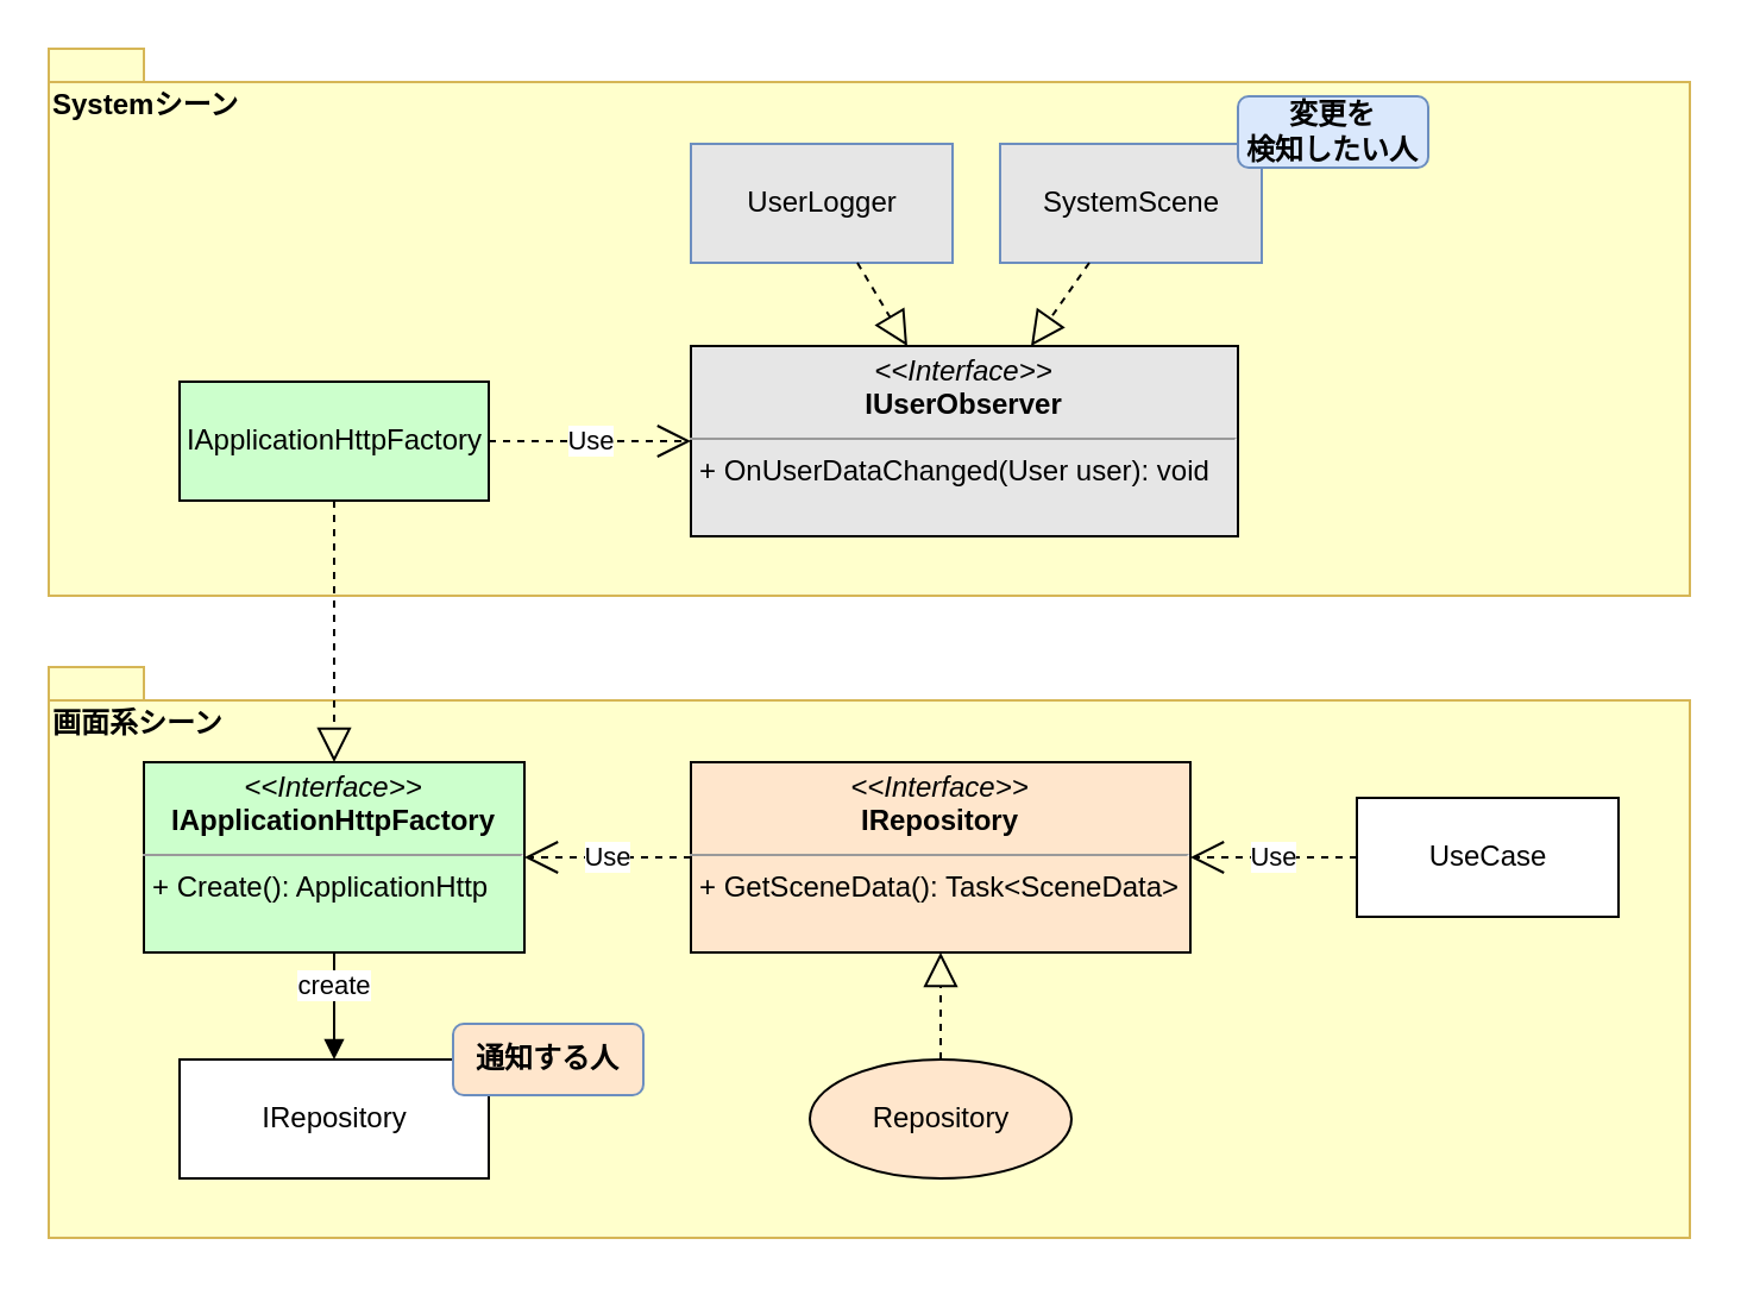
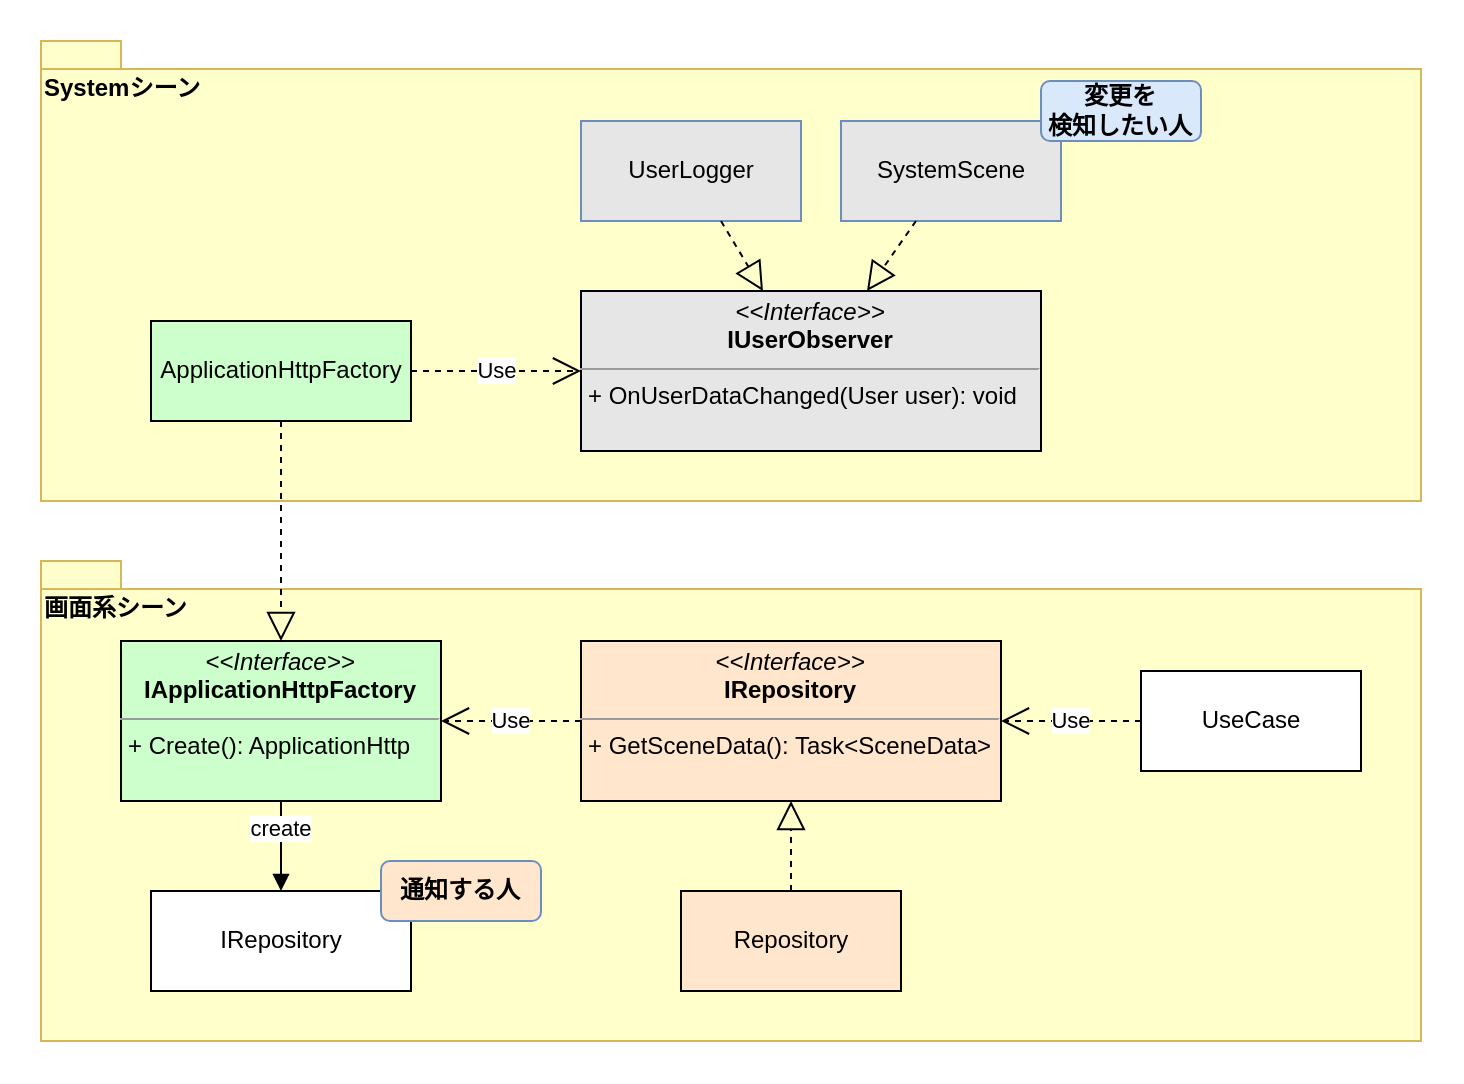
  <mxCell id="0" />
  <mxCell id="1" parent="0" />
  <mxCell id="2" value="画面系シーン" style="shape=folder;fontStyle=1;spacingTop=10;tabWidth=40;tabHeight=14;tabPosition=left;html=1;align=left;verticalAlign=top;fillColor=#FFFFCC;strokeColor=#d6b656;" parent="1" vertex="1"><mxGeometry x="20" y="280" width="690" height="240" as="geometry" /></mxCell>
  <mxCell id="3" value="Systemシーン" style="shape=folder;fontStyle=1;spacingTop=10;tabWidth=40;tabHeight=14;tabPosition=left;html=1;align=left;verticalAlign=top;fillColor=#FFFFCC;strokeColor=#d6b656;" parent="1" vertex="1"><mxGeometry x="20" y="20" width="690" height="230" as="geometry" /></mxCell>
  <mxCell id="4" value="&lt;p style=&quot;margin: 0px ; margin-top: 4px ; text-align: center&quot;&gt;&lt;i&gt;&amp;lt;&amp;lt;Interface&amp;gt;&amp;gt;&lt;/i&gt;&lt;br&gt;&lt;b&gt;IUserObserver&lt;/b&gt;&lt;/p&gt;&lt;hr size=&quot;1&quot;&gt;&lt;p style=&quot;margin: 0px ; margin-left: 4px&quot;&gt;&lt;/p&gt;&lt;p style=&quot;margin: 0px ; margin-left: 4px&quot;&gt;+ OnUserDataChanged(User user): void&lt;br&gt;&lt;/p&gt;" style="verticalAlign=top;align=left;overflow=fill;fontSize=12;fontFamily=Helvetica;html=1;fillColor=#E6E6E6;" parent="1" vertex="1"><mxGeometry x="290" y="145" width="230" height="80" as="geometry" /></mxCell>
  <mxCell id="5" value="&lt;p style=&quot;margin: 0px ; margin-top: 4px ; text-align: center&quot;&gt;&lt;i&gt;&amp;lt;&amp;lt;Interface&amp;gt;&amp;gt;&lt;/i&gt;&lt;br&gt;&lt;b&gt;IRepository&lt;/b&gt;&lt;/p&gt;&lt;hr size=&quot;1&quot;&gt;&lt;p style=&quot;margin: 0px ; margin-left: 4px&quot;&gt;&lt;/p&gt;&lt;p style=&quot;margin: 0px ; margin-left: 4px&quot;&gt;+ GetSceneData(): Task&amp;lt;SceneData&amp;gt;&lt;br&gt;&lt;/p&gt;" style="verticalAlign=top;align=left;overflow=fill;fontSize=12;fontFamily=Helvetica;html=1;fillColor=#FFE6CC;" parent="1" vertex="1"><mxGeometry x="290" y="320" width="210" height="80" as="geometry" /></mxCell>
  <mxCell id="6" value="&lt;p style=&quot;margin: 0px ; margin-top: 4px ; text-align: center&quot;&gt;&lt;i&gt;&amp;lt;&amp;lt;Interface&amp;gt;&amp;gt;&lt;/i&gt;&lt;br&gt;&lt;b&gt;IApplicationHttpFactory&lt;/b&gt;&lt;/p&gt;&lt;hr size=&quot;1&quot;&gt;&lt;p style=&quot;margin: 0px ; margin-left: 4px&quot;&gt;&lt;/p&gt;&lt;p style=&quot;margin: 0px ; margin-left: 4px&quot;&gt;+ Create(): ApplicationHttp&lt;br&gt;&lt;/p&gt;" style="verticalAlign=top;align=left;overflow=fill;fontSize=12;fontFamily=Helvetica;html=1;fillColor=#CCFFCC;" parent="1" vertex="1"><mxGeometry x="60" y="320" width="160" height="80" as="geometry" /></mxCell>
- <mxCell id="7" value="Repository" style="ellipse;html=1;fillColor=#FFE6CC;" parent="1" vertex="1"><mxGeometry x="340" y="445" width="110" height="50" as="geometry" /></mxCell>
+ <mxCell id="7" value="Repository" style="html=1;fillColor=#FFE6CC;" parent="1" vertex="1"><mxGeometry x="340" y="445" width="110" height="50" as="geometry" /></mxCell>
  <mxCell id="8" value="" style="endArrow=block;dashed=1;endFill=0;endSize=12;html=1;" parent="1" source="7" target="5" edge="1"><mxGeometry width="160" relative="1" as="geometry"><mxPoint x="60" y="500" as="sourcePoint" /><mxPoint x="220" y="500" as="targetPoint" /></mxGeometry></mxCell>
- <mxCell id="9" value="IApplicationHttpFactory" style="html=1;fillColor=#CCFFCC;" parent="1" vertex="1"><mxGeometry x="75" y="160" width="130" height="50" as="geometry" /></mxCell>
+ <mxCell id="9" value="ApplicationHttpFactory" style="html=1;fillColor=#CCFFCC;" parent="1" vertex="1"><mxGeometry x="75" y="160" width="130" height="50" as="geometry" /></mxCell>
  <mxCell id="10" value="" style="endArrow=block;dashed=1;endFill=0;endSize=12;html=1;" parent="1" source="9" target="6" edge="1"><mxGeometry width="160" relative="1" as="geometry"><mxPoint x="-30" y="400" as="sourcePoint" /><mxPoint x="130" y="400" as="targetPoint" /></mxGeometry></mxCell>
  <mxCell id="11" value="UseCase" style="html=1;" parent="1" vertex="1"><mxGeometry x="570" y="335" width="110" height="50" as="geometry" /></mxCell>
  <mxCell id="12" value="SystemScene" style="html=1;fillColor=#E6E6E6;strokeColor=#6c8ebf;" parent="1" vertex="1"><mxGeometry x="420" y="60" width="110" height="50" as="geometry" /></mxCell>
  <mxCell id="13" value="" style="endArrow=block;dashed=1;endFill=0;endSize=12;html=1;" parent="1" source="12" target="4" edge="1"><mxGeometry width="160" relative="1" as="geometry"><mxPoint x="70" y="400" as="sourcePoint" /><mxPoint x="230" y="400" as="targetPoint" /></mxGeometry></mxCell>
  <mxCell id="14" value="Use" style="endArrow=open;endSize=12;dashed=1;html=1;" parent="1" source="11" target="5" edge="1"><mxGeometry width="160" relative="1" as="geometry"><mxPoint x="840" y="160" as="sourcePoint" /><mxPoint x="1000" y="160" as="targetPoint" /></mxGeometry></mxCell>
  <mxCell id="15" value="Use" style="endArrow=open;endSize=12;dashed=1;html=1;" parent="1" source="5" target="6" edge="1"><mxGeometry width="160" relative="1" as="geometry"><mxPoint x="130" y="400" as="sourcePoint" /><mxPoint x="131" y="100" as="targetPoint" /></mxGeometry></mxCell>
  <mxCell id="16" value="Use" style="endArrow=open;endSize=12;dashed=1;html=1;" parent="1" source="9" target="4" edge="1"><mxGeometry width="160" relative="1" as="geometry"><mxPoint x="850" y="380" as="sourcePoint" /><mxPoint x="940" y="420" as="targetPoint" /></mxGeometry></mxCell>
  <mxCell id="17" value="変更を&lt;br&gt;検知したい人" style="rounded=1;whiteSpace=wrap;html=1;align=center;fillColor=#dae8fc;strokeColor=#6c8ebf;fontStyle=1" parent="1" vertex="1"><mxGeometry x="520" y="40" width="80" height="30" as="geometry" /></mxCell>
  <mxCell id="18" value="IRepository" style="html=1;" parent="1" vertex="1"><mxGeometry x="75" y="445" width="130" height="50" as="geometry" /></mxCell>
  <mxCell id="19" value="通知する人" style="rounded=1;whiteSpace=wrap;html=1;align=center;fillColor=#ffe6cc;strokeColor=#6c8ebf;fontStyle=1;" parent="1" vertex="1"><mxGeometry x="190" y="430" width="80" height="30" as="geometry" /></mxCell>
  <mxCell id="20" value="create" style="html=1;verticalAlign=bottom;endArrow=block;" parent="1" source="6" target="18" edge="1"><mxGeometry width="80" relative="1" as="geometry"><mxPoint x="140" y="630" as="sourcePoint" /><mxPoint x="220" y="630" as="targetPoint" /></mxGeometry></mxCell>
  <mxCell id="21" value="UserLogger" style="html=1;fillColor=#E6E6E6;strokeColor=#6c8ebf;" vertex="1" parent="1"><mxGeometry x="290" y="60" width="110" height="50" as="geometry" /></mxCell>
  <mxCell id="22" value="" style="endArrow=block;dashed=1;endFill=0;endSize=12;html=1;" edge="1" parent="1" source="21" target="4"><mxGeometry width="160" relative="1" as="geometry"><mxPoint x="485" y="120" as="sourcePoint" /><mxPoint x="457" y="155" as="targetPoint" /></mxGeometry></mxCell>
